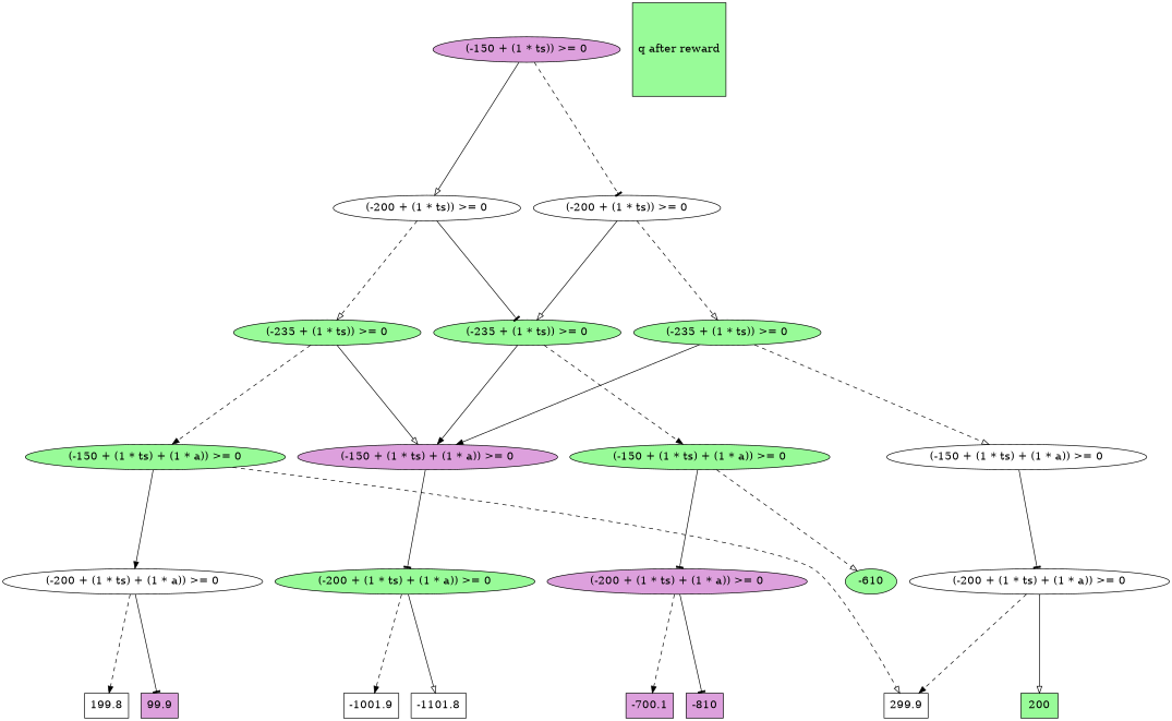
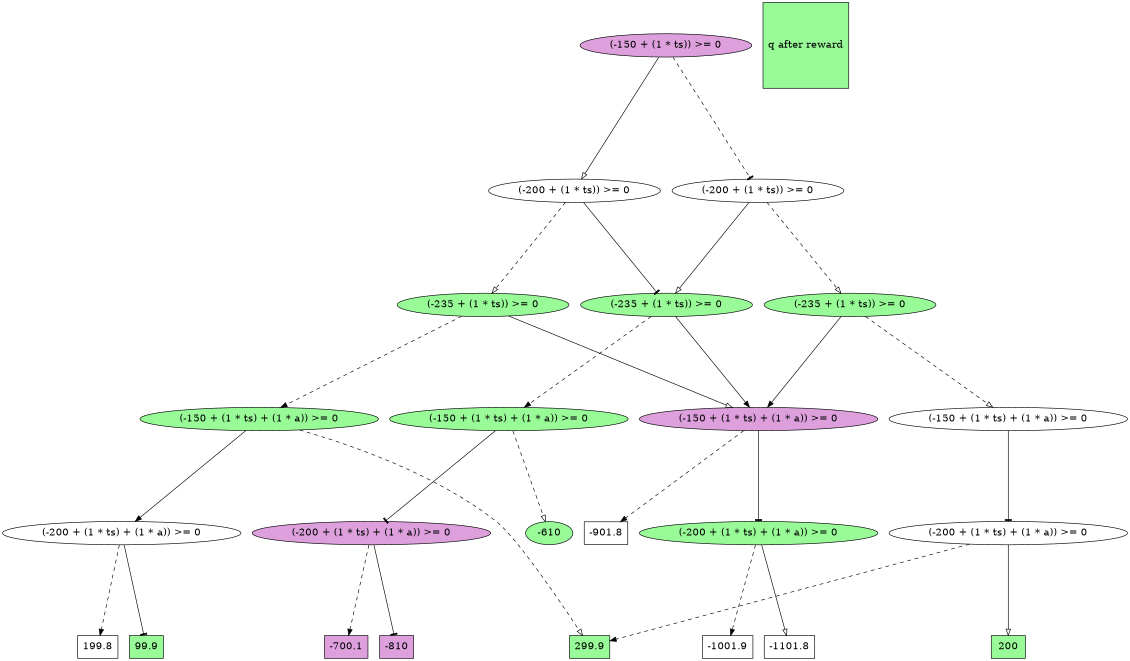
  digraph {
    fontname=Helvetica
    fontsize=16
    ranksep=2.00
    node [color=black fillcolor=palegreen fontsize=16 shape=ellipse style=filled]
    edge [arrowhead=normal color=black style=solid]
    n1 [fillcolor=plum height=0.51069 label="(-150 + (1 * ts) + (1 * a)) >= 0" width=4.0942]
    n2 [height=0.51069 label="(-200 + (1 * ts) + (1 * a)) >= 0" width=4.0942]
+   n3 [fillcolor=white height=0.5 label=-901.8 shape=box width=0.8125]
    n4 [fillcolor=white height=0.5 label=-1001.9 shape=box width=0.92361]
    n5 [fillcolor=white height=0.5 label=-1101.8 shape=box width=0.92361]
    n6 [fillcolor=plum height=0.5 label=-700.1 shape=box width=0.8125]
    n7 [height=0.51069 label="(-150 + (1 * ts) + (1 * a)) >= 0" width=4.0942]
    n8 [fillcolor=plum height=0.51069 label="(-200 + (1 * ts) + (1 * a)) >= 0" width=4.0942]
    n9 [height=0.5 label=-610 width=0.75]
    n10 [fillcolor=plum height=0.5 label=-810 shape=box width=0.75]
    n11 [height=0.51069 label="(-235 + (1 * ts)) >= 0" width=2.9789]
    n12 [height=0.51069 label="(-150 + (1 * ts) + (1 * a)) >= 0" width=4.0942]
    n13 [fillcolor=white height=0.51069 label="(-200 + (1 * ts) + (1 * a)) >= 0" width=4.0942]
-   n14 [fillcolor=white height=0.5 label=299.9 shape=box width=0.75]
+   n14 [height=0.5 label=299.9 shape=box width=0.75]
    n15 [fillcolor=white height=0.51069 label="(-200 + (1 * ts)) >= 0" width=2.9789]
    n16 [height=0.51069 label="(-235 + (1 * ts)) >= 0" width=2.9789]
    n17 [fillcolor=plum height=0.51069 label="(-150 + (1 * ts)) >= 0" width=2.9789]
    n18 [fillcolor=white height=0.51069 label="(-200 + (1 * ts)) >= 0" width=2.9789]
    n19 [height=0.51069 label="(-235 + (1 * ts)) >= 0" width=2.9789]
    n20 [fillcolor=white height=0.5 label=199.8 shape=box width=0.75]
-   n21 [fillcolor=plum height=0.5 label=99.9 shape=box width=0.75]
+   n21 [height=0.5 label=99.9 shape=box width=0.75]
    n22 [fillcolor=white height=0.51069 label="(-150 + (1 * ts) + (1 * a)) >= 0" width=4.0942]
    n23 [fillcolor=white height=0.51069 label="(-200 + (1 * ts) + (1 * a)) >= 0" width=4.0942]
    n24 [height=0.5 label=200 shape=box width=0.75]
    n25 [height=1.4306 label="q after reward" shape=square width=1.4236]
    n1 -> n2 [arrowhead=tee]
+   n1 -> n3 [style=dashed]
    n2 -> n4 [style=dashed]
    n2 -> n5 [arrowhead=onormal]
    n7 -> n8 [arrowhead=tee]
    n7 -> n9 [arrowhead=onormal style=dashed]
    n8 -> n6 [style=dashed]
    n8 -> n10 [arrowhead=tee]
    n11 -> n1 [arrowhead=onormal]
    n11 -> n12 [style=dashed]
    n12 -> n13
    n12 -> n14 [arrowhead=onormal style=dashed]
    n13 -> n20 [style=dashed]
    n13 -> n21 [arrowhead=tee]
    n15 -> n11 [arrowhead=onormal style=dashed]
    n15 -> n16 [arrowhead=tee]
    n16 -> n1
    n16 -> n7 [style=dashed]
    n17 -> n15 [arrowhead=onormal]
    n17 -> n18 [arrowhead=tee style=dashed]
    n18 -> n16 [arrowhead=onormal]
    n18 -> n19 [arrowhead=onormal style=dashed]
    n19 -> n1
    n19 -> n22 [arrowhead=onormal style=dashed]
    n22 -> n23 [arrowhead=tee]
    n23 -> n14 [style=dashed]
    n23 -> n24 [arrowhead=onormal]
  }
